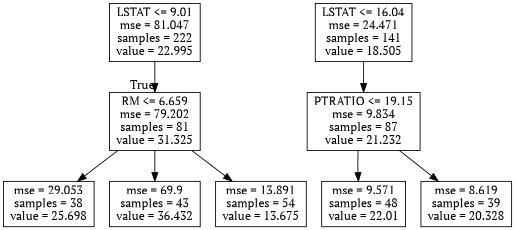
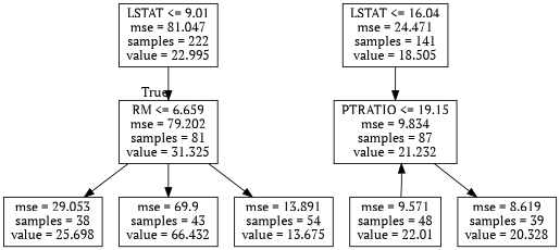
  digraph {
    fontname="PT Serif"
    node [fontname="PT Serif" shape=box]
    edge [fontname="PT Serif"]
    n1 [label="LSTAT <= 9.01\nmse = 81.047\nsamples = 222\nvalue = 22.995"]
    n2 [label="RM <= 6.659\nmse = 79.202\nsamples = 81\nvalue = 31.325"]
    n3 [label="mse = 29.053\nsamples = 38\nvalue = 25.698"]
-   n4 [label="mse = 69.9\nsamples = 43\nvalue = 36.432"]
+   n4 [label="mse = 69.9\nsamples = 43\nvalue = 66.432"]
    n5 [label="mse = 13.891\nsamples = 54\nvalue = 13.675"]
    n6 [label="LSTAT <= 16.04\nmse = 24.471\nsamples = 141\nvalue = 18.505"]
    n7 [label="PTRATIO <= 19.15\nmse = 9.834\nsamples = 87\nvalue = 21.232"]
    n8 [label="mse = 9.571\nsamples = 48\nvalue = 22.01"]
    n9 [label="mse = 8.619\nsamples = 39\nvalue = 20.328"]
    n1 -> n2 [headlabel=True labelangle=45 labeldistance=2.5]
    n2 -> n3
    n2 -> n4
    n2 -> n5
    n6 -> n7
-   n7 -> n8
+   n8 -> n7
    n7 -> n9
  }
